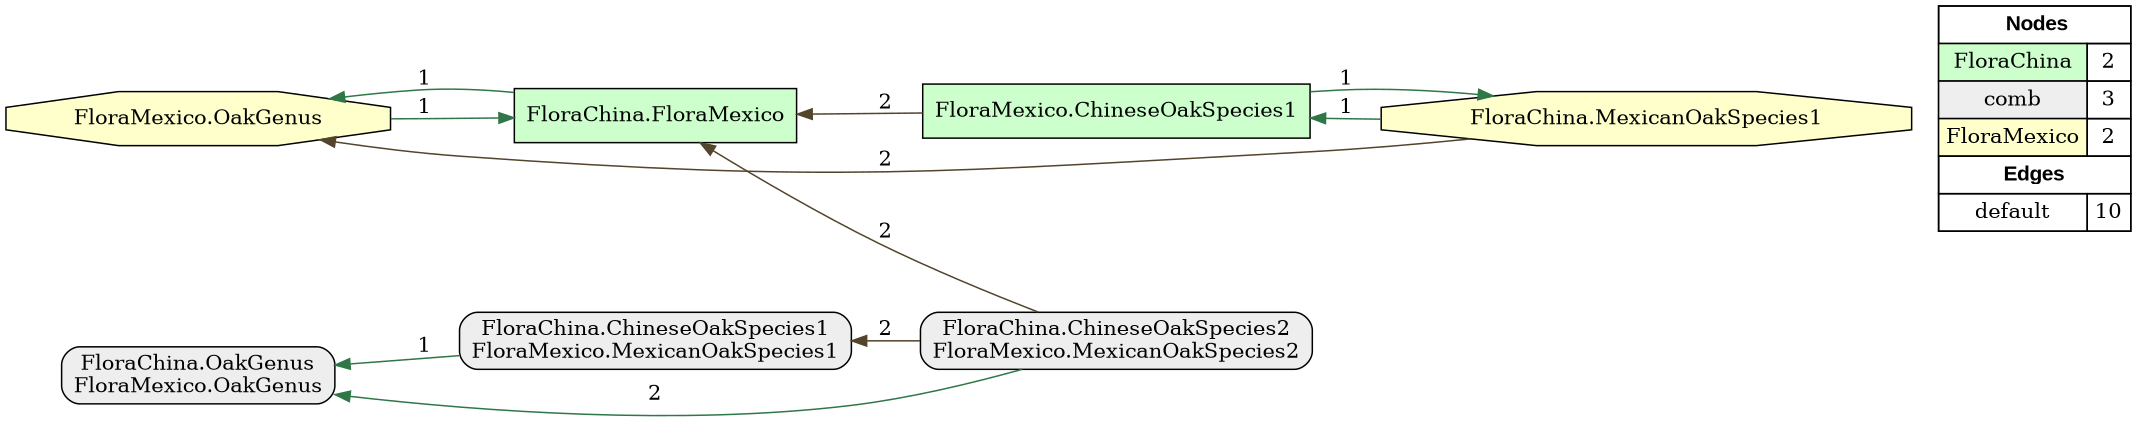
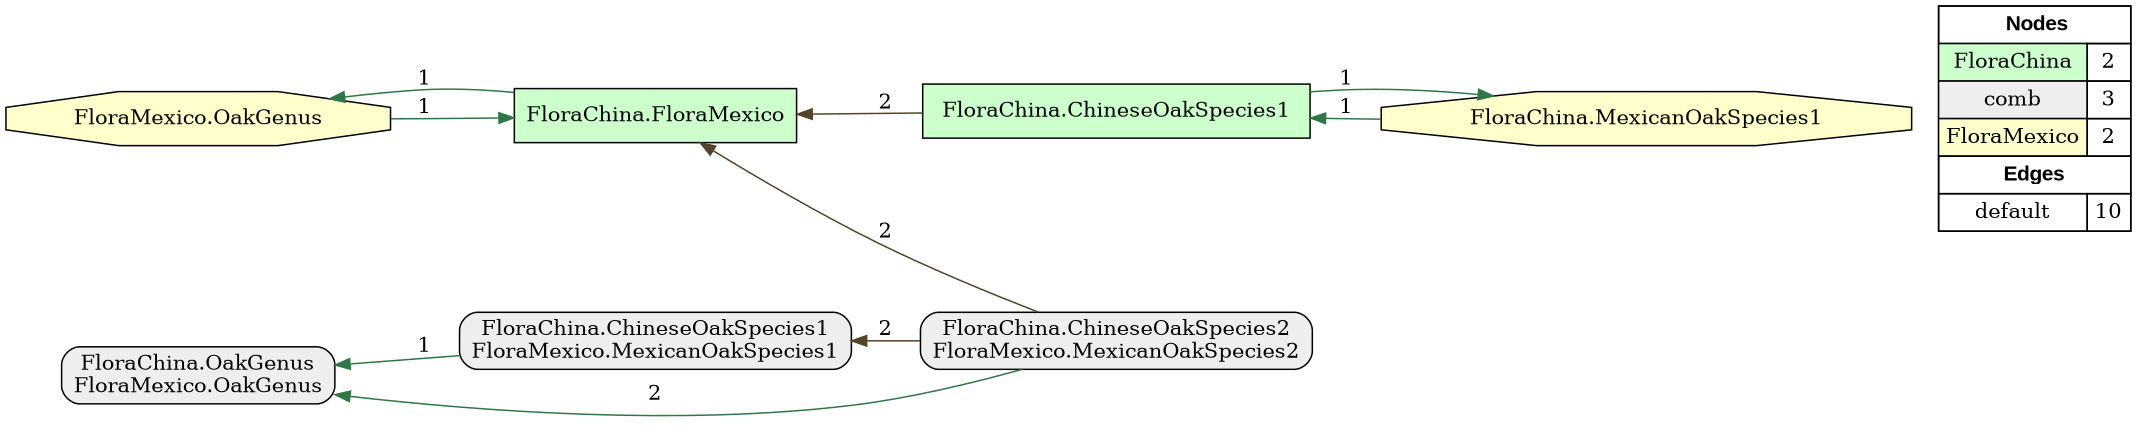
  digraph {
    rankdir=RL
    node [fillcolor="#EEEEEE" shape=box style=filled]
    edge [arrowhead=normal color="#2f7747" constraint=true style=solid]
    n1 [fillcolor=white label=<   <TABLE BORDER="0" CELLBORDER="1" CELLSPACING="0" CELLPADDING="4">  <TR> <TD COLSPAN="2"><font face="Arial Black"> Nodes</font></TD> </TR>  <TR>   <TD bgcolor="#CCFFCC">FloraChina</TD>   <TD>2</TD>   </TR>  <TR>   <TD bgcolor="#EEEEEE">comb</TD>   <TD>3</TD>   </TR>  <TR>   <TD bgcolor="#FFFFCC">FloraMexico</TD>   <TD>2</TD>   </TR>  <TR> <TD COLSPAN="2"><font face = "Arial Black"> Edges </font></TD> </TR>  <TR>   <TD><font color ="#000000">default</font></TD>   <TD>10</TD>   </TR>  </TABLE>   > margin=0]
    n2 [fillcolor="#CCFFCC" label="FloraChina.FloraMexico"]
    "FloraMexico.OakGenus" [fillcolor="#FFFFCC" shape=octagon]
-   "FloraChina.ChineseOakSpecies1" [fillcolor="#CCFFCC" label="FloraMexico.ChineseOakSpecies1"]
+   "FloraChina.ChineseOakSpecies1" [fillcolor="#CCFFCC"]
    n5 [fillcolor="#FFFFCC" label="FloraChina.MexicanOakSpecies1" shape=octagon]
    "FloraChina.ChineseOakSpecies2\nFloraMexico.MexicanOakSpecies2" [style="filled,rounded"]
    "FloraChina.OakGenus\nFloraMexico.OakGenus" [style="filled,rounded"]
    "FloraChina.ChineseOakSpecies1\nFloraMexico.MexicanOakSpecies1" [style="filled,rounded"]
    subgraph sub_1 {
      rank=source
      n1
    }
    n2 -> "FloraMexico.OakGenus" [label=1]
    "FloraMexico.OakGenus" -> n2 [label=1]
    "FloraChina.ChineseOakSpecies1" -> n2 [color="#53442c" label=2]
    "FloraChina.ChineseOakSpecies1" -> n5 [label=1]
-   n5 -> "FloraMexico.OakGenus" [color="#53442c" label=2]
    n5 -> "FloraChina.ChineseOakSpecies1" [label=1]
    "FloraChina.ChineseOakSpecies2\nFloraMexico.MexicanOakSpecies2" -> n2 [color="#53442c" label=2]
    "FloraChina.ChineseOakSpecies2\nFloraMexico.MexicanOakSpecies2" -> "FloraChina.OakGenus\nFloraMexico.OakGenus" [label=2]
    "FloraChina.ChineseOakSpecies2\nFloraMexico.MexicanOakSpecies2" -> "FloraChina.ChineseOakSpecies1\nFloraMexico.MexicanOakSpecies1" [color="#53442c" label=2]
    "FloraChina.ChineseOakSpecies1\nFloraMexico.MexicanOakSpecies1" -> "FloraChina.OakGenus\nFloraMexico.OakGenus" [label=1]
  }
